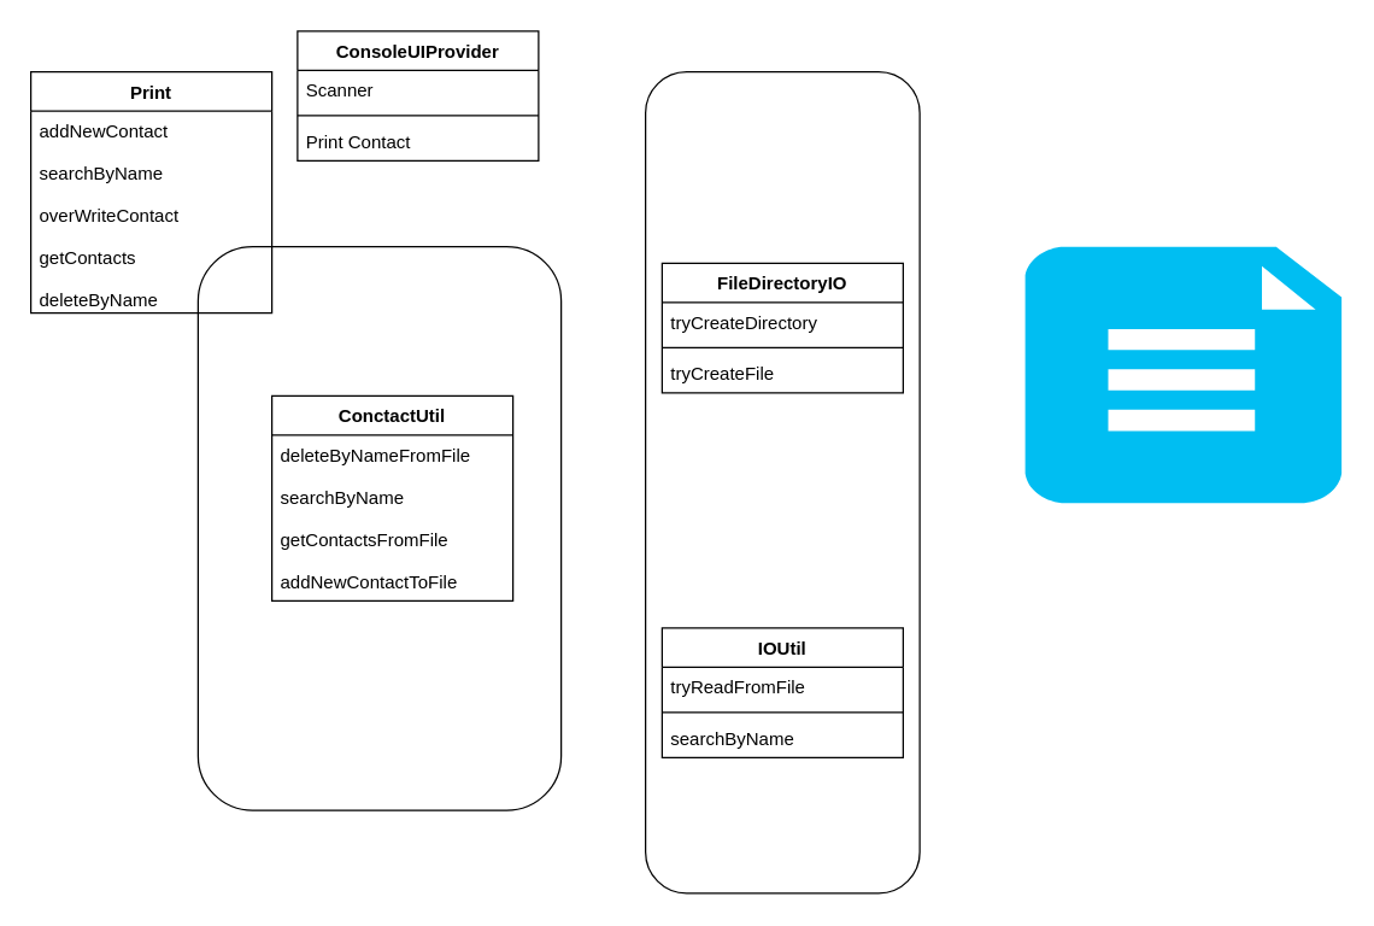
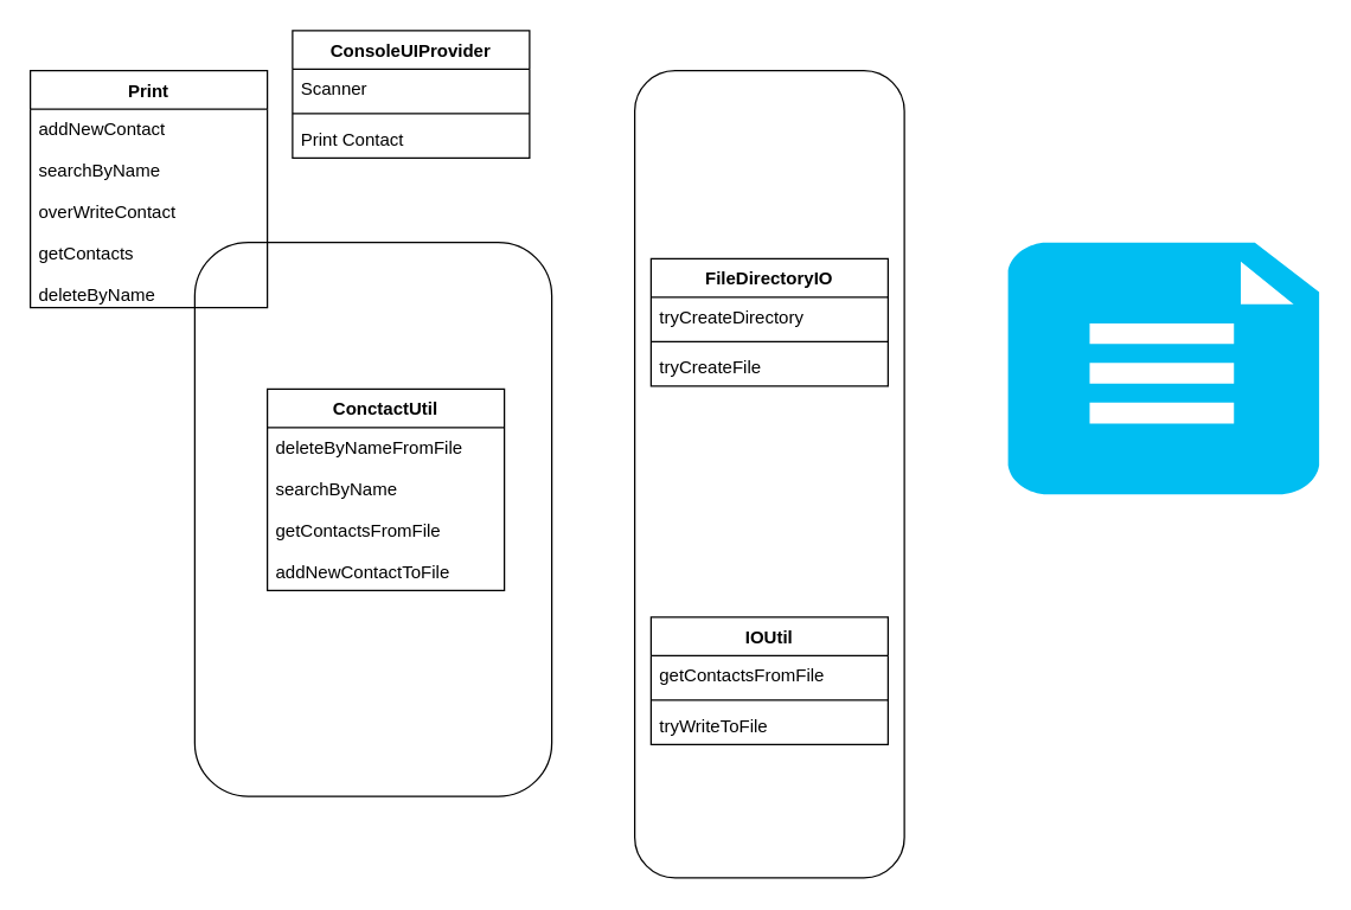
  <mxCell id="0" />
  <mxCell id="1" parent="0" />
  <mxCell id="2" value="" style="rounded=1;whiteSpace=wrap;html=1;" parent="1" vertex="1"><mxGeometry x="131" y="163" width="241" height="374" as="geometry" /></mxCell>
  <mxCell id="3" value="" style="rounded=1;whiteSpace=wrap;html=1;" parent="1" vertex="1"><mxGeometry x="428" y="47" width="182" height="545" as="geometry" /></mxCell>
  <mxCell id="4" value="" style="verticalLabelPosition=bottom;html=1;verticalAlign=top;align=center;strokeColor=none;fillColor=#00BEF2;shape=mxgraph.azure.file_2;pointerEvents=1;" parent="1" vertex="1"><mxGeometry x="680" y="163" width="210" height="170" as="geometry" /></mxCell>
  <mxCell id="5" value="IOUtil" style="swimlane;fontStyle=1;align=center;verticalAlign=top;childLayout=stackLayout;horizontal=1;startSize=26;horizontalStack=0;resizeParent=1;resizeParentMax=0;resizeLast=0;collapsible=1;marginBottom=0;" parent="1" vertex="1"><mxGeometry x="439" y="416" width="160" height="86" as="geometry" /></mxCell>
- <mxCell id="6" value="tryReadFromFile" style="text;strokeColor=none;fillColor=none;align=left;verticalAlign=top;spacingLeft=4;spacingRight=4;overflow=hidden;rotatable=0;points=[[0,0.5],[1,0.5]];portConstraint=eastwest;" parent="5" vertex="1"><mxGeometry y="26" width="160" height="26" as="geometry" /></mxCell>
+ <mxCell id="6" value="getContactsFromFile" style="text;strokeColor=none;fillColor=none;align=left;verticalAlign=top;spacingLeft=4;spacingRight=4;overflow=hidden;rotatable=0;points=[[0,0.5],[1,0.5]];portConstraint=eastwest;" parent="5" vertex="1"><mxGeometry y="26" width="160" height="26" as="geometry" /></mxCell>
  <mxCell id="7" value="" style="line;strokeWidth=1;fillColor=none;align=left;verticalAlign=middle;spacingTop=-1;spacingLeft=3;spacingRight=3;rotatable=0;labelPosition=right;points=[];portConstraint=eastwest;" parent="5" vertex="1"><mxGeometry y="52" width="160" height="8" as="geometry" /></mxCell>
- <mxCell id="8" value="searchByName" style="text;strokeColor=none;fillColor=none;align=left;verticalAlign=top;spacingLeft=4;spacingRight=4;overflow=hidden;rotatable=0;points=[[0,0.5],[1,0.5]];portConstraint=eastwest;" parent="5" vertex="1"><mxGeometry y="60" width="160" height="26" as="geometry" /></mxCell>
+ <mxCell id="8" value="tryWriteToFile" style="text;strokeColor=none;fillColor=none;align=left;verticalAlign=top;spacingLeft=4;spacingRight=4;overflow=hidden;rotatable=0;points=[[0,0.5],[1,0.5]];portConstraint=eastwest;" parent="5" vertex="1"><mxGeometry y="60" width="160" height="26" as="geometry" /></mxCell>
  <mxCell id="9" value="FileDirectoryIO" style="swimlane;fontStyle=1;align=center;verticalAlign=top;childLayout=stackLayout;horizontal=1;startSize=26;horizontalStack=0;resizeParent=1;resizeParentMax=0;resizeLast=0;collapsible=1;marginBottom=0;" parent="1" vertex="1"><mxGeometry x="439" y="174" width="160" height="86" as="geometry" /></mxCell>
  <mxCell id="10" value="tryCreateDirectory" style="text;strokeColor=none;fillColor=none;align=left;verticalAlign=top;spacingLeft=4;spacingRight=4;overflow=hidden;rotatable=0;points=[[0,0.5],[1,0.5]];portConstraint=eastwest;" parent="9" vertex="1"><mxGeometry y="26" width="160" height="26" as="geometry" /></mxCell>
  <mxCell id="11" value="" style="line;strokeWidth=1;fillColor=none;align=left;verticalAlign=middle;spacingTop=-1;spacingLeft=3;spacingRight=3;rotatable=0;labelPosition=right;points=[];portConstraint=eastwest;" parent="9" vertex="1"><mxGeometry y="52" width="160" height="8" as="geometry" /></mxCell>
  <mxCell id="12" value="tryCreateFile" style="text;strokeColor=none;fillColor=none;align=left;verticalAlign=top;spacingLeft=4;spacingRight=4;overflow=hidden;rotatable=0;points=[[0,0.5],[1,0.5]];portConstraint=eastwest;" parent="9" vertex="1"><mxGeometry y="60" width="160" height="26" as="geometry" /></mxCell>
  <mxCell id="13" value="ConctactUtil" style="swimlane;fontStyle=1;align=center;verticalAlign=top;childLayout=stackLayout;horizontal=1;startSize=26;horizontalStack=0;resizeParent=1;resizeParentMax=0;resizeLast=0;collapsible=1;marginBottom=0;" parent="1" vertex="1"><mxGeometry x="180" y="262" width="160" height="136" as="geometry"><mxRectangle x="380" y="361" width="100" height="26" as="alternateBounds" /></mxGeometry></mxCell>
  <mxCell id="14" value="deleteByNameFromFile&#10;&#10;searchByName&#10;&#10;getContactsFromFile&#10;&#10;addNewContactToFile&#10;" style="text;strokeColor=none;fillColor=none;align=left;verticalAlign=top;spacingLeft=4;spacingRight=4;overflow=hidden;rotatable=0;points=[[0,0.5],[1,0.5]];portConstraint=eastwest;" parent="13" vertex="1"><mxGeometry y="26" width="160" height="110" as="geometry" /></mxCell>
  <mxCell id="15" value="Print" style="swimlane;fontStyle=1;align=center;verticalAlign=top;childLayout=stackLayout;horizontal=1;startSize=26;horizontalStack=0;resizeParent=1;resizeParentMax=0;resizeLast=0;collapsible=1;marginBottom=0;" parent="1" vertex="1"><mxGeometry x="20" y="47" width="160" height="160" as="geometry" /></mxCell>
  <mxCell id="16" value="addNewContact&#10;&#10;searchByName&#10;&#10;overWriteContact&#10;&#10;getContacts&#10;&#10;deleteByName" style="text;strokeColor=none;fillColor=none;align=left;verticalAlign=top;spacingLeft=4;spacingRight=4;overflow=hidden;rotatable=0;points=[[0,0.5],[1,0.5]];portConstraint=eastwest;" parent="15" vertex="1"><mxGeometry y="26" width="160" height="134" as="geometry" /></mxCell>
  <mxCell id="17" value="ConsoleUIProvider" style="swimlane;fontStyle=1;align=center;verticalAlign=top;childLayout=stackLayout;horizontal=1;startSize=26;horizontalStack=0;resizeParent=1;resizeParentMax=0;resizeLast=0;collapsible=1;marginBottom=0;" parent="1" vertex="1"><mxGeometry x="197" y="20" width="160" height="86" as="geometry" /></mxCell>
  <mxCell id="18" value="Scanner" style="text;strokeColor=none;fillColor=none;align=left;verticalAlign=top;spacingLeft=4;spacingRight=4;overflow=hidden;rotatable=0;points=[[0,0.5],[1,0.5]];portConstraint=eastwest;" parent="17" vertex="1"><mxGeometry y="26" width="160" height="26" as="geometry" /></mxCell>
  <mxCell id="19" value="" style="line;strokeWidth=1;fillColor=none;align=left;verticalAlign=middle;spacingTop=-1;spacingLeft=3;spacingRight=3;rotatable=0;labelPosition=right;points=[];portConstraint=eastwest;" parent="17" vertex="1"><mxGeometry y="52" width="160" height="8" as="geometry" /></mxCell>
  <mxCell id="20" value="Print Contact" style="text;strokeColor=none;fillColor=none;align=left;verticalAlign=top;spacingLeft=4;spacingRight=4;overflow=hidden;rotatable=0;points=[[0,0.5],[1,0.5]];portConstraint=eastwest;" parent="17" vertex="1"><mxGeometry y="60" width="160" height="26" as="geometry" /></mxCell>
